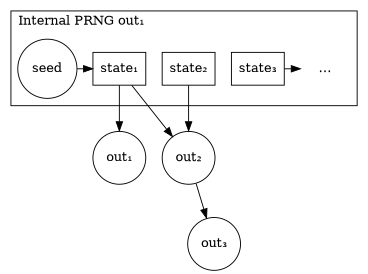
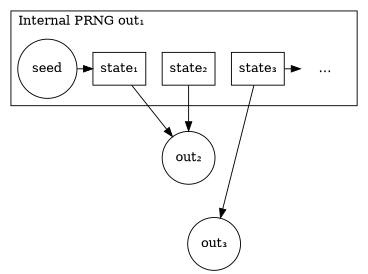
  digraph {
    node [shape=circle]
    seed
    "state₁" [shape=rect]
    "…" [shape=none]
    "state₂" [shape=rect]
    "state₃" [shape=rect]
-   "out₁"
    "out₂"
    "out₃"
    subgraph cluster_1 {
      color=black
      label="Internal PRNG out₁"
      labeljust=l
      labelloc=t
      rank=same
      subgraph sub_2 {
        color=black
        label="Internal PRNG state"
        labeljust=l
        labelloc=t
        rank=same
        seed
        "state₁"
        "…"
        "state₂"
        "state₃"
      }
    }
    subgraph sub_3 {
      "state₁"
      "state₂"
      "state₃"
-     "out₁"
      "out₂"
      "out₃"
    }
    seed -> "state₁"
-   "state₁" -> "out₁"
    "state₁" -> "out₂"
    "state₂" -> "out₂"
    "state₃" -> "…"
-   "out₂" -> "out₃"
+   "state₃" -> "out₃"
  }
